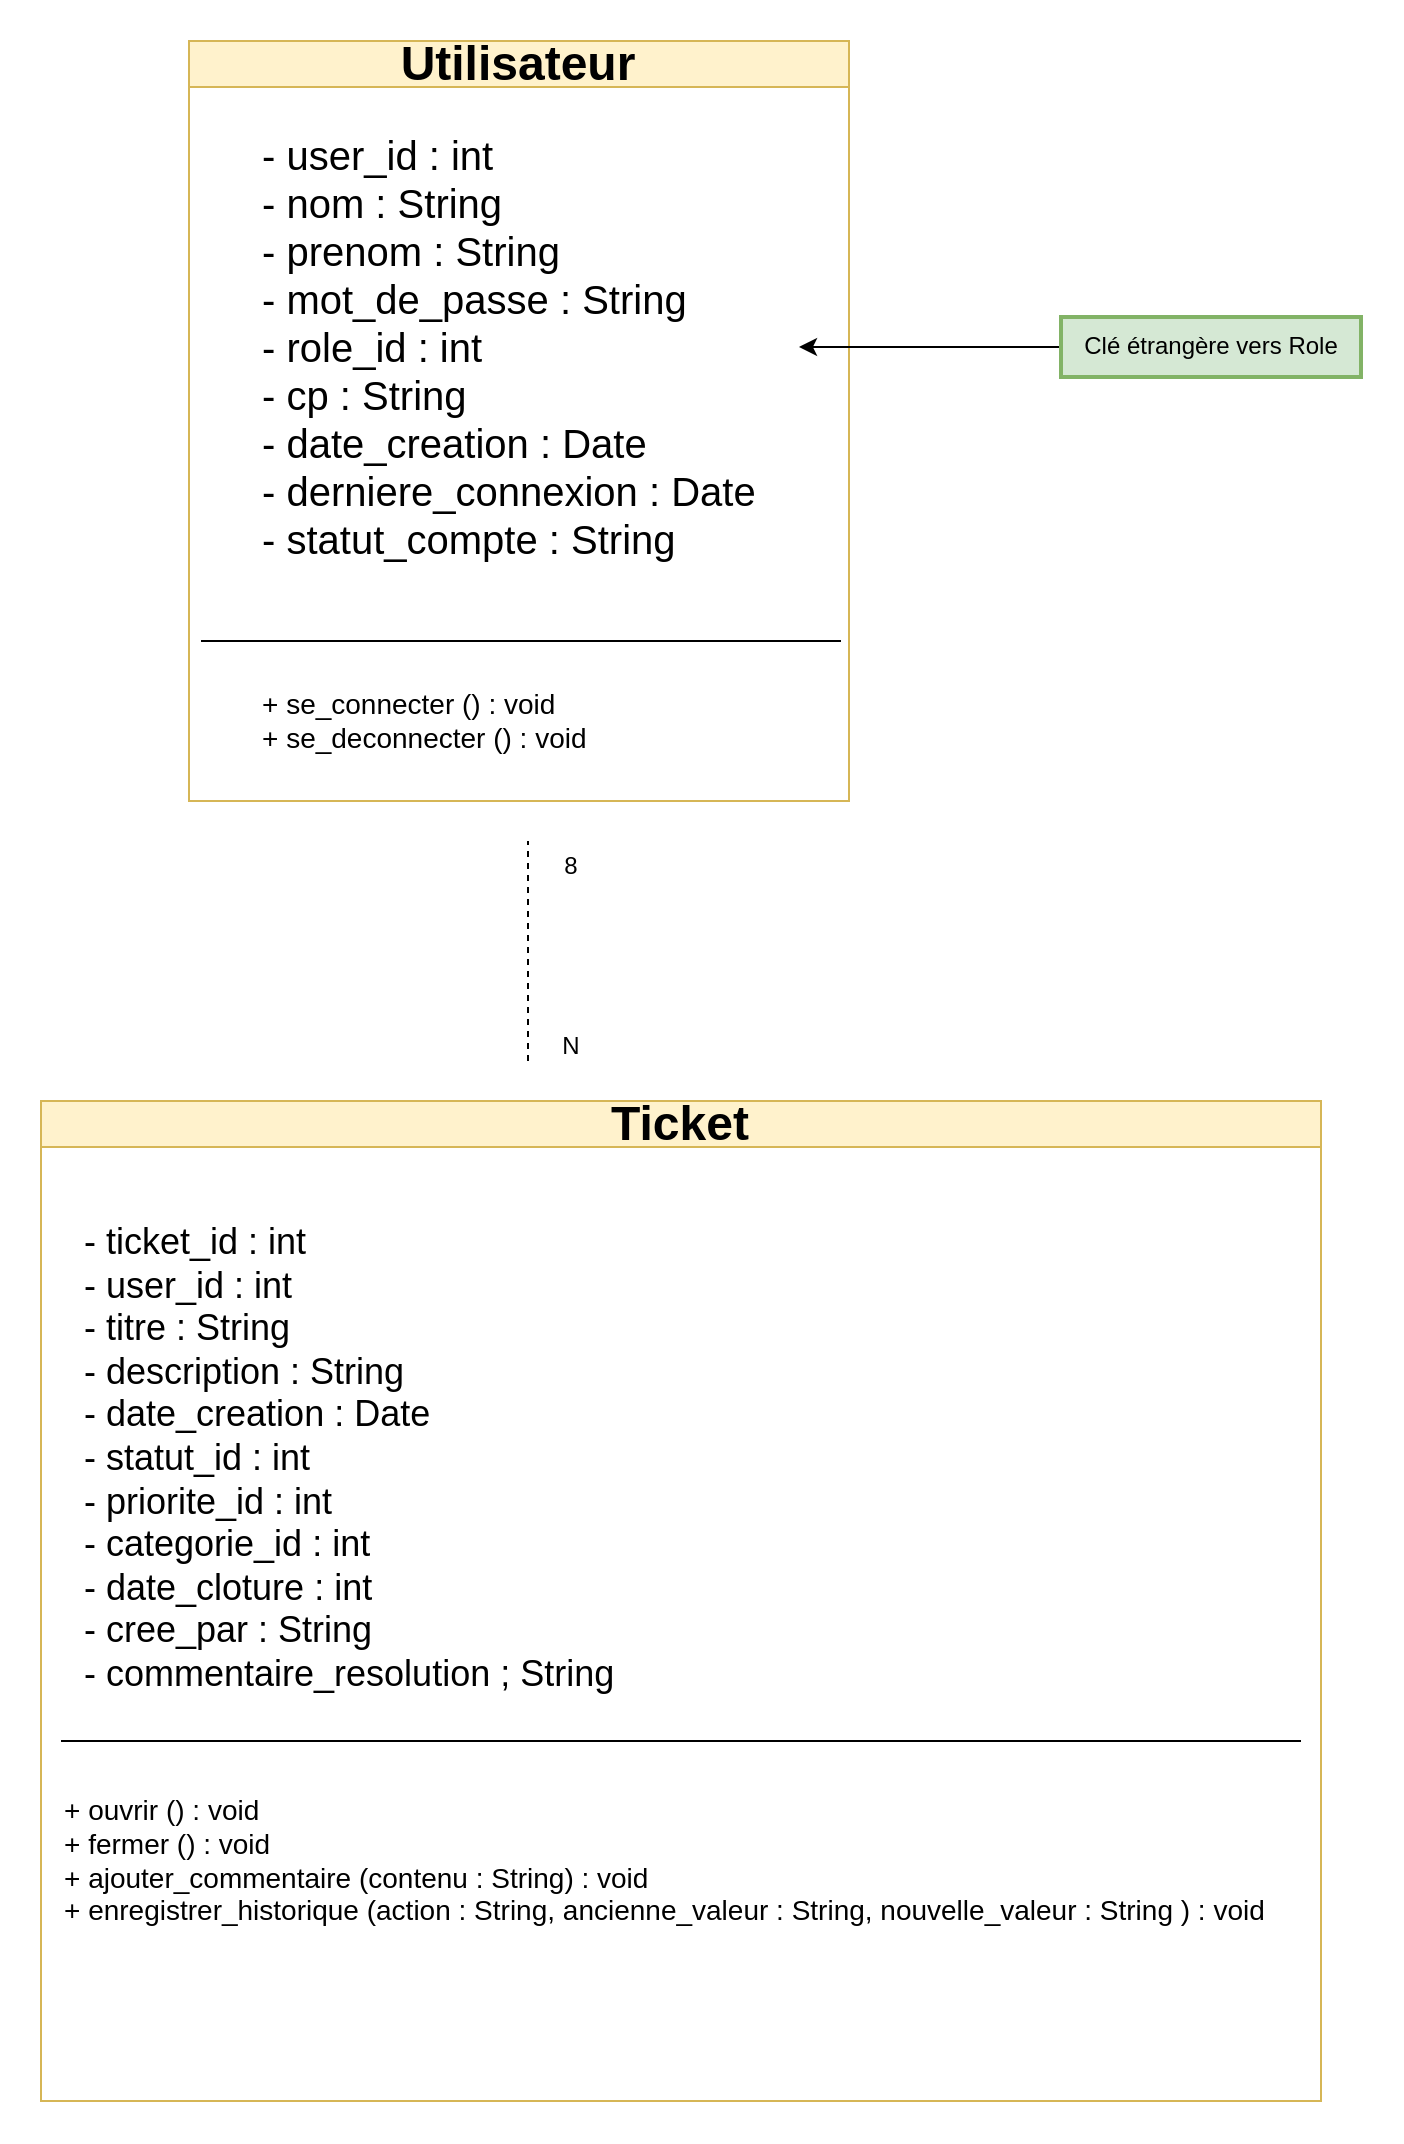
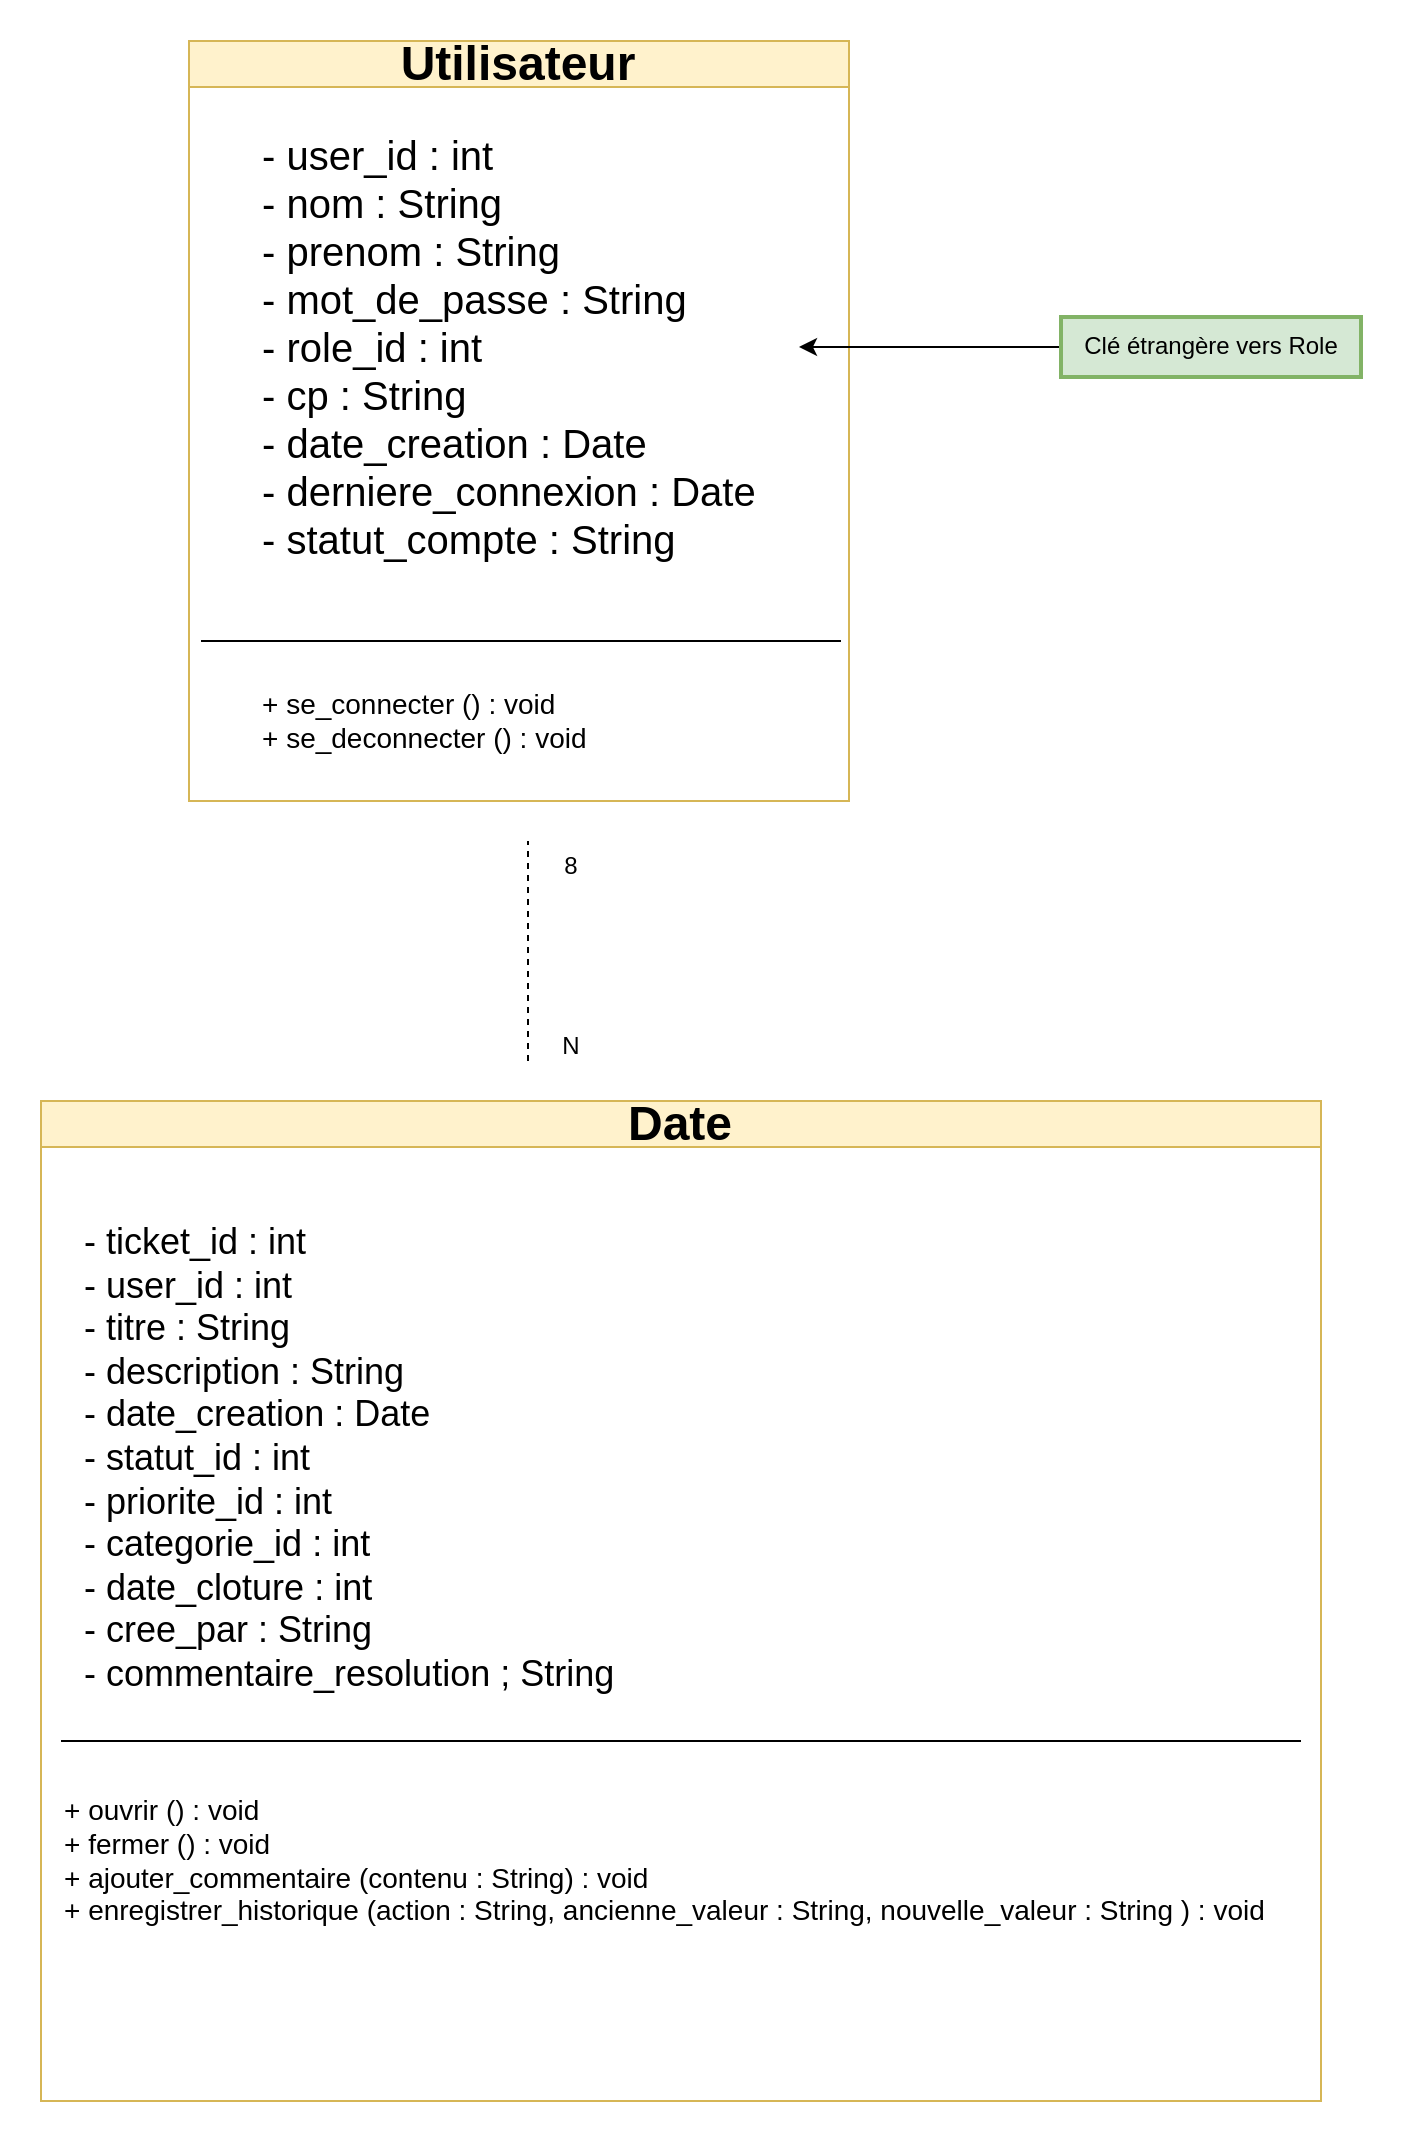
  <mxCell id="0" />
  <mxCell id="1" parent="0" />
  <mxCell id="2" value="&lt;font style=&quot;font-size: 24px;&quot;&gt;Utilisateur&lt;/font&gt;" style="swimlane;whiteSpace=wrap;html=1;fillColor=#fff2cc;strokeColor=#d6b656;" parent="1" vertex="1"><mxGeometry x="94" y="20" width="330" height="380" as="geometry" /></mxCell>
  <mxCell id="3" value="" style="endArrow=none;html=1;rounded=0;" parent="2" edge="1"><mxGeometry width="50" height="50" relative="1" as="geometry"><mxPoint x="6" y="300" as="sourcePoint" /><mxPoint x="326" y="300" as="targetPoint" /></mxGeometry></mxCell>
  <mxCell id="4" value="&lt;font style=&quot;font-size: 14px;&quot;&gt;+ se_connecter () : void&lt;/font&gt;&lt;div style=&quot;font-size: 14px;&quot;&gt;&lt;font style=&quot;font-size: 14px;&quot;&gt;+ se_deconnecter () : void&lt;/font&gt;&lt;/div&gt;" style="text;html=1;align=left;verticalAlign=middle;resizable=0;points=[];autosize=1;" parent="2" vertex="1"><mxGeometry x="35" y="315" width="190" height="50" as="geometry" /></mxCell>
  <mxCell id="5" value="&lt;font style=&quot;font-size: 20px;&quot;&gt;- user_id : int&lt;/font&gt;&lt;div style=&quot;font-size: 20px;&quot;&gt;&lt;font style=&quot;font-size: 20px;&quot;&gt;- nom : String&lt;/font&gt;&lt;/div&gt;&lt;div style=&quot;font-size: 20px;&quot;&gt;&lt;font style=&quot;font-size: 20px;&quot;&gt;- prenom : String&lt;/font&gt;&lt;/div&gt;&lt;div style=&quot;font-size: 20px;&quot;&gt;&lt;font style=&quot;font-size: 20px;&quot;&gt;- mot_de_passe : String&lt;/font&gt;&lt;/div&gt;&lt;div style=&quot;font-size: 20px;&quot;&gt;&lt;font style=&quot;font-size: 20px;&quot;&gt;- role_id : int&lt;/font&gt;&lt;/div&gt;&lt;div style=&quot;font-size: 20px;&quot;&gt;&lt;font style=&quot;font-size: 20px;&quot;&gt;- cp : String&lt;/font&gt;&lt;/div&gt;&lt;div style=&quot;font-size: 20px;&quot;&gt;&lt;font style=&quot;font-size: 20px;&quot;&gt;- date_creation : Date&lt;/font&gt;&lt;/div&gt;&lt;div style=&quot;font-size: 20px;&quot;&gt;&lt;font style=&quot;font-size: 20px;&quot;&gt;- derniere_connexion : Date&lt;/font&gt;&lt;/div&gt;&lt;div style=&quot;font-size: 20px;&quot;&gt;&lt;font style=&quot;font-size: 20px;&quot;&gt;- statut_compte : String&lt;/font&gt;&lt;/div&gt;" style="text;html=1;align=left;verticalAlign=middle;resizable=0;points=[];autosize=1;" parent="2" vertex="1"><mxGeometry x="35" y="38" width="270" height="230" as="geometry" /></mxCell>
  <mxCell id="6" value="" style="endArrow=classic;html=1;rounded=0;" parent="1" target="5" edge="1"><mxGeometry width="50" height="50" relative="1" as="geometry"><mxPoint x="530" y="173" as="sourcePoint" /><mxPoint x="450" y="220" as="targetPoint" /></mxGeometry></mxCell>
  <mxCell id="7" value="Clé étrangère vers Role" style="text;html=1;align=center;verticalAlign=middle;resizable=0;points=[];autosize=1;strokeColor=#82b366;fillColor=#d5e8d4;strokeWidth=2;" parent="1" vertex="1"><mxGeometry x="530" y="158" width="150" height="30" as="geometry" /></mxCell>
  <mxCell id="8" value="" style="endArrow=none;dashed=1;html=1;rounded=0;" parent="1" edge="1"><mxGeometry width="50" height="50" relative="1" as="geometry"><mxPoint x="263.5" y="530" as="sourcePoint" /><mxPoint x="263.5" y="420" as="targetPoint" /></mxGeometry></mxCell>
  <mxCell id="9" value="8" style="text;html=1;align=center;verticalAlign=middle;resizable=0;points=[];autosize=1;strokeColor=none;fillColor=none;" parent="1" vertex="1"><mxGeometry x="270" y="418" width="30" height="30" as="geometry" /></mxCell>
  <mxCell id="10" value="N" style="text;html=1;align=center;verticalAlign=middle;resizable=0;points=[];autosize=1;strokeColor=none;fillColor=none;" parent="1" vertex="1"><mxGeometry x="270" y="508" width="30" height="30" as="geometry" /></mxCell>
- <mxCell id="11" value="&lt;font style=&quot;font-size: 24px;&quot;&gt;Ticket&lt;/font&gt;" style="swimlane;whiteSpace=wrap;html=1;fillColor=#fff2cc;strokeColor=#d6b656;" parent="1" vertex="1"><mxGeometry x="20" y="550" width="640" height="500" as="geometry" /></mxCell>
+ <mxCell id="11" value="&lt;font style=&quot;font-size: 24px;&quot;&gt;Date&lt;/font&gt;" style="swimlane;whiteSpace=wrap;html=1;fillColor=#fff2cc;strokeColor=#d6b656;" parent="1" vertex="1"><mxGeometry x="20" y="550" width="640" height="500" as="geometry" /></mxCell>
  <mxCell id="12" value="" style="endArrow=none;html=1;rounded=0;" parent="11" edge="1"><mxGeometry width="50" height="50" relative="1" as="geometry"><mxPoint x="10" y="320" as="sourcePoint" /><mxPoint x="630" y="320" as="targetPoint" /><Array as="points"><mxPoint x="310" y="320" /></Array></mxGeometry></mxCell>
  <mxCell id="13" value="&lt;font style=&quot;font-size: 14px;&quot;&gt;+ ouvrir () : void&lt;/font&gt;&lt;div style=&quot;font-size: 14px;&quot;&gt;&lt;font style=&quot;font-size: 14px;&quot;&gt;+ fermer () : void&lt;/font&gt;&lt;/div&gt;&lt;div style=&quot;font-size: 14px;&quot;&gt;&lt;font style=&quot;font-size: 14px;&quot;&gt;+ ajouter_commentaire (contenu : String) : void&lt;/font&gt;&lt;/div&gt;&lt;div style=&quot;font-size: 14px;&quot;&gt;&lt;font style=&quot;font-size: 14px;&quot;&gt;+ enregistrer_historique (action : String, ancienne_valeur : String, nouvelle_valeur : String ) : void&lt;/font&gt;&lt;/div&gt;" style="text;html=1;align=left;verticalAlign=middle;resizable=0;points=[];autosize=1;" parent="11" vertex="1"><mxGeometry x="10" y="340" width="620" height="80" as="geometry" /></mxCell>
  <mxCell id="14" value="&lt;font style=&quot;font-size: 18px;&quot;&gt;- ticket_id : int&lt;/font&gt;&lt;div style=&quot;font-size: 18px;&quot;&gt;&lt;font style=&quot;font-size: 18px;&quot;&gt;- user_id : int&lt;/font&gt;&lt;/div&gt;&lt;div style=&quot;font-size: 18px;&quot;&gt;&lt;font style=&quot;font-size: 18px;&quot;&gt;- titre : String&lt;/font&gt;&lt;/div&gt;&lt;div style=&quot;font-size: 18px;&quot;&gt;&lt;font style=&quot;font-size: 18px;&quot;&gt;- description : String&lt;/font&gt;&lt;/div&gt;&lt;div style=&quot;font-size: 18px;&quot;&gt;&lt;font style=&quot;font-size: 18px;&quot;&gt;- date_creation : Date&lt;/font&gt;&lt;/div&gt;&lt;div style=&quot;font-size: 18px;&quot;&gt;&lt;font style=&quot;font-size: 18px;&quot;&gt;- statut_id : int&lt;/font&gt;&lt;/div&gt;&lt;div style=&quot;font-size: 18px;&quot;&gt;&lt;font style=&quot;font-size: 18px;&quot;&gt;- priorite_id : int&lt;/font&gt;&lt;/div&gt;&lt;div style=&quot;font-size: 18px;&quot;&gt;&lt;font style=&quot;font-size: 18px;&quot;&gt;- categorie_id : int&lt;/font&gt;&lt;/div&gt;&lt;div style=&quot;font-size: 18px;&quot;&gt;&lt;font style=&quot;font-size: 18px;&quot;&gt;- date_cloture : int&amp;nbsp;&lt;/font&gt;&lt;/div&gt;&lt;div style=&quot;font-size: 18px;&quot;&gt;&lt;font style=&quot;font-size: 18px;&quot;&gt;- cree_par : String&lt;/font&gt;&lt;/div&gt;&lt;div style=&quot;font-size: 18px;&quot;&gt;&lt;font style=&quot;font-size: 18px;&quot;&gt;- commentaire_resolution ; String&lt;/font&gt;&lt;/div&gt;&lt;div style=&quot;font-size: 18px;&quot;&gt;&lt;span style=&quot;&quot;&gt;&lt;br&gt;&lt;/span&gt;&lt;/div&gt;" style="text;html=1;align=left;verticalAlign=middle;resizable=0;points=[];autosize=1;" parent="11" vertex="1"><mxGeometry x="20" y="55" width="290" height="270" as="geometry" /></mxCell>
